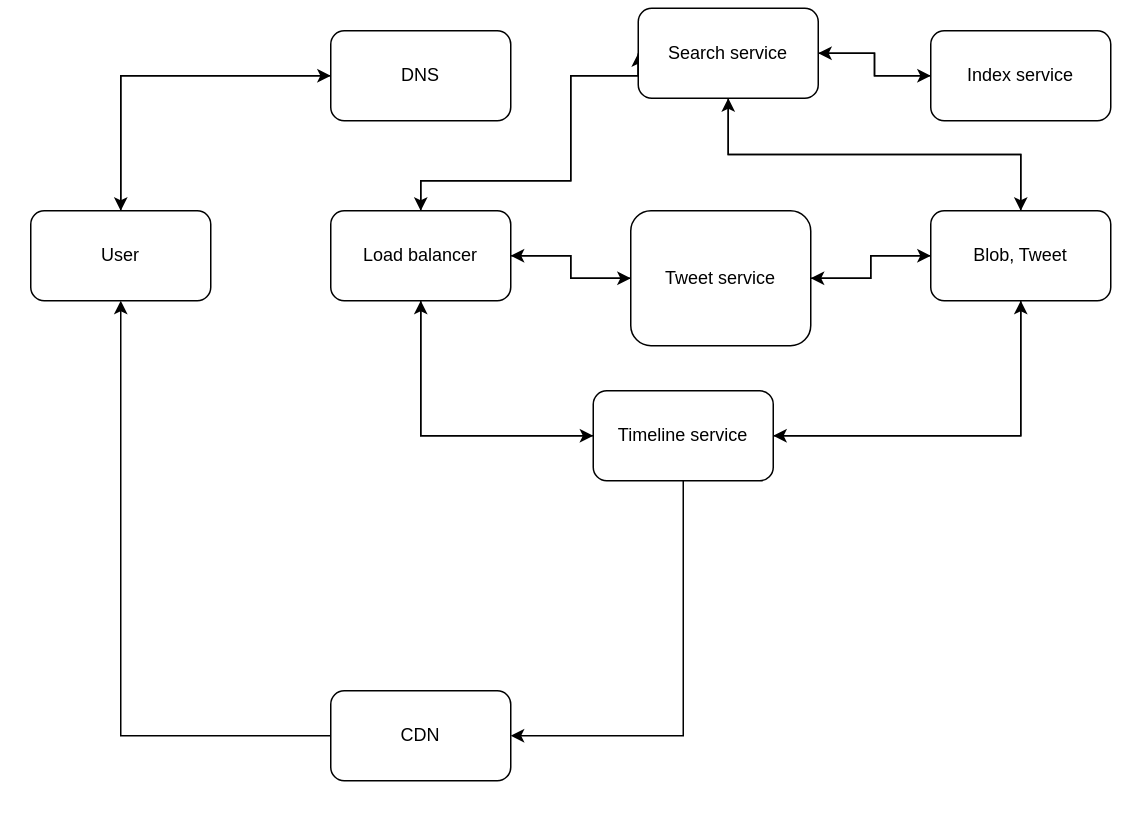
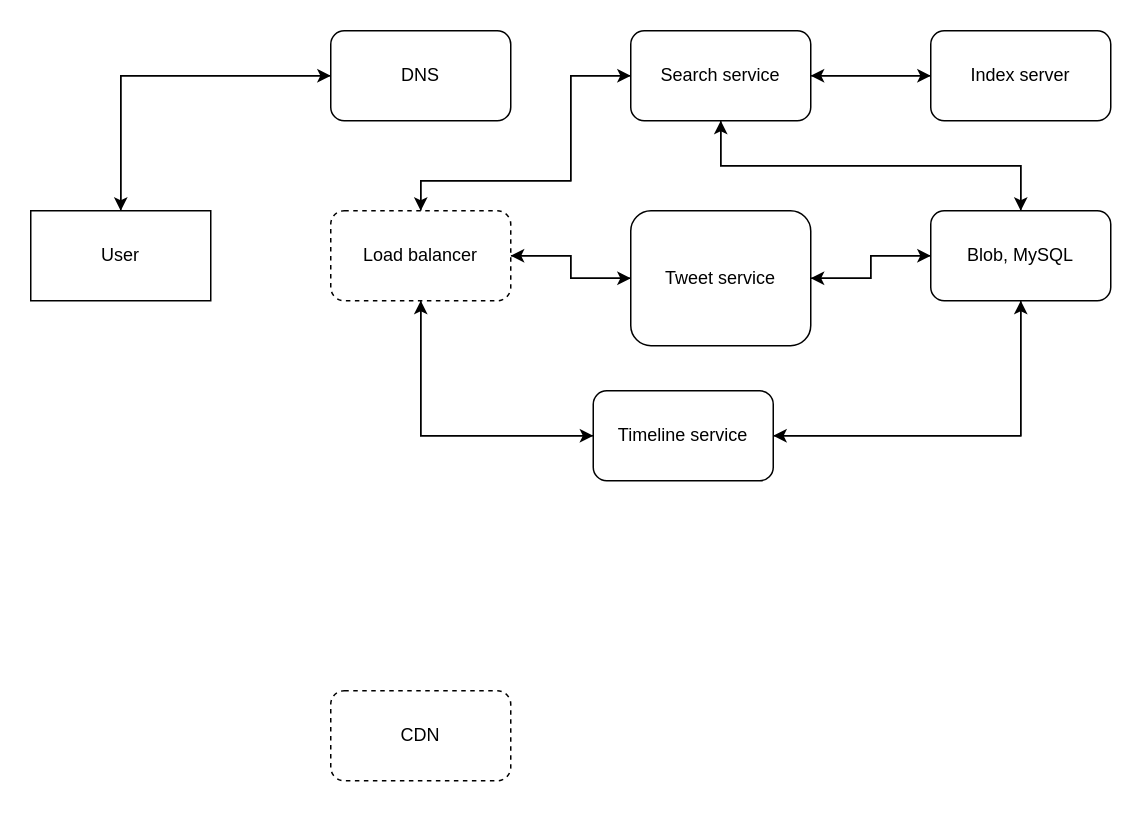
  <mxCell id="0" />
  <mxCell id="1" parent="0" />
  <mxCell id="2" style="edgeStyle=orthogonalEdgeStyle;rounded=0;orthogonalLoop=1;jettySize=auto;html=1;exitX=0.5;exitY=0;exitDx=0;exitDy=0;entryX=0;entryY=0.5;entryDx=0;entryDy=0;" edge="1" parent="1" source="3" target="17"><mxGeometry relative="1" as="geometry" /></mxCell>
- <mxCell id="3" value="User" style="rounded=1;whiteSpace=wrap;html=1;" vertex="1" parent="1"><mxGeometry x="20" y="140" width="120" height="60" as="geometry" /></mxCell>
+ <mxCell id="3" value="User" style="whiteSpace=wrap;html=1;rounded=0;" vertex="1" parent="1"><mxGeometry x="20" y="140" width="120" height="60" as="geometry" /></mxCell>
  <mxCell id="4" style="edgeStyle=orthogonalEdgeStyle;rounded=0;orthogonalLoop=1;jettySize=auto;html=1;exitX=0.5;exitY=1;exitDx=0;exitDy=0;entryX=0;entryY=0.5;entryDx=0;entryDy=0;" edge="1" parent="1" source="7" target="11"><mxGeometry relative="1" as="geometry" /></mxCell>
  <mxCell id="5" style="edgeStyle=orthogonalEdgeStyle;rounded=0;orthogonalLoop=1;jettySize=auto;html=1;exitX=1;exitY=0.5;exitDx=0;exitDy=0;entryX=0;entryY=0.5;entryDx=0;entryDy=0;" edge="1" parent="1" source="7" target="22"><mxGeometry relative="1" as="geometry" /></mxCell>
  <mxCell id="6" style="edgeStyle=orthogonalEdgeStyle;rounded=0;orthogonalLoop=1;jettySize=auto;html=1;exitX=0.5;exitY=0;exitDx=0;exitDy=0;entryX=0;entryY=0.5;entryDx=0;entryDy=0;" edge="1" parent="1" source="7" target="26"><mxGeometry relative="1" as="geometry"><Array as="points"><mxPoint x="280" y="120" /><mxPoint x="380" y="120" /><mxPoint x="380" y="50" /></Array></mxGeometry></mxCell>
- <mxCell id="7" value="Load balancer" style="rounded=1;whiteSpace=wrap;html=1;" vertex="1" parent="1"><mxGeometry x="220" y="140" width="120" height="60" as="geometry" /></mxCell>
- <mxCell id="8" style="edgeStyle=orthogonalEdgeStyle;rounded=0;orthogonalLoop=1;jettySize=auto;html=1;exitX=0.5;exitY=1;exitDx=0;exitDy=0;entryX=1;entryY=0.5;entryDx=0;entryDy=0;" edge="1" parent="1" source="11" target="19"><mxGeometry relative="1" as="geometry" /></mxCell>
+ <mxCell id="7" value="Load balancer" style="rounded=1;whiteSpace=wrap;html=1;dashed=1;" vertex="1" parent="1"><mxGeometry x="220" y="140" width="120" height="60" as="geometry" /></mxCell>
  <mxCell id="9" style="edgeStyle=orthogonalEdgeStyle;rounded=0;orthogonalLoop=1;jettySize=auto;html=1;exitX=0;exitY=0.5;exitDx=0;exitDy=0;" edge="1" parent="1" source="11" target="7"><mxGeometry relative="1" as="geometry" /></mxCell>
  <mxCell id="10" style="edgeStyle=orthogonalEdgeStyle;rounded=0;orthogonalLoop=1;jettySize=auto;html=1;exitX=1;exitY=0.5;exitDx=0;exitDy=0;entryX=0.5;entryY=1;entryDx=0;entryDy=0;" edge="1" parent="1" source="11" target="15"><mxGeometry relative="1" as="geometry" /></mxCell>
  <mxCell id="11" value="Timeline service" style="rounded=1;whiteSpace=wrap;html=1;" vertex="1" parent="1"><mxGeometry x="395" y="260" width="120" height="60" as="geometry" /></mxCell>
  <mxCell id="12" style="edgeStyle=orthogonalEdgeStyle;rounded=0;orthogonalLoop=1;jettySize=auto;html=1;exitX=0.5;exitY=1;exitDx=0;exitDy=0;entryX=1;entryY=0.5;entryDx=0;entryDy=0;" edge="1" parent="1" source="15" target="11"><mxGeometry relative="1" as="geometry" /></mxCell>
  <mxCell id="13" style="edgeStyle=orthogonalEdgeStyle;rounded=0;orthogonalLoop=1;jettySize=auto;html=1;exitX=0;exitY=0.5;exitDx=0;exitDy=0;entryX=1;entryY=0.5;entryDx=0;entryDy=0;" edge="1" parent="1" source="15" target="22"><mxGeometry relative="1" as="geometry" /></mxCell>
  <mxCell id="14" style="edgeStyle=orthogonalEdgeStyle;rounded=0;orthogonalLoop=1;jettySize=auto;html=1;exitX=0.5;exitY=0;exitDx=0;exitDy=0;" edge="1" parent="1" source="15" target="26"><mxGeometry relative="1" as="geometry" /></mxCell>
- <mxCell id="15" value="Blob, Tweet" style="rounded=1;whiteSpace=wrap;html=1;" vertex="1" parent="1"><mxGeometry x="620" y="140" width="120" height="60" as="geometry" /></mxCell>
+ <mxCell id="15" value="Blob, MySQL" style="rounded=1;whiteSpace=wrap;html=1;" vertex="1" parent="1"><mxGeometry x="620" y="140" width="120" height="60" as="geometry" /></mxCell>
  <mxCell id="16" style="edgeStyle=orthogonalEdgeStyle;rounded=0;orthogonalLoop=1;jettySize=auto;html=1;exitX=0;exitY=0.5;exitDx=0;exitDy=0;entryX=0.5;entryY=0;entryDx=0;entryDy=0;" edge="1" parent="1" source="17" target="3"><mxGeometry relative="1" as="geometry" /></mxCell>
  <mxCell id="17" value="DNS" style="rounded=1;whiteSpace=wrap;html=1;" vertex="1" parent="1"><mxGeometry x="220" y="20" width="120" height="60" as="geometry" /></mxCell>
- <mxCell id="18" style="edgeStyle=orthogonalEdgeStyle;rounded=0;orthogonalLoop=1;jettySize=auto;html=1;exitX=0;exitY=0.5;exitDx=0;exitDy=0;entryX=0.5;entryY=1;entryDx=0;entryDy=0;" edge="1" parent="1" source="19" target="3"><mxGeometry relative="1" as="geometry" /></mxCell>
- <mxCell id="19" value="CDN" style="rounded=1;whiteSpace=wrap;html=1;" vertex="1" parent="1"><mxGeometry x="220" y="460" width="120" height="60" as="geometry" /></mxCell>
+ <mxCell id="19" value="CDN" style="rounded=1;whiteSpace=wrap;html=1;dashed=1;" vertex="1" parent="1"><mxGeometry x="220" y="460" width="120" height="60" as="geometry" /></mxCell>
  <mxCell id="20" style="edgeStyle=orthogonalEdgeStyle;rounded=0;orthogonalLoop=1;jettySize=auto;html=1;exitX=1;exitY=0.5;exitDx=0;exitDy=0;" edge="1" parent="1" source="22" target="15"><mxGeometry relative="1" as="geometry" /></mxCell>
  <mxCell id="21" style="edgeStyle=orthogonalEdgeStyle;rounded=0;orthogonalLoop=1;jettySize=auto;html=1;exitX=0;exitY=0.5;exitDx=0;exitDy=0;entryX=1;entryY=0.5;entryDx=0;entryDy=0;" edge="1" parent="1" source="22" target="7"><mxGeometry relative="1" as="geometry" /></mxCell>
  <mxCell id="22" value="Tweet service" style="rounded=1;whiteSpace=wrap;html=1;" vertex="1" parent="1"><mxGeometry x="420" y="140" width="120" height="90" as="geometry" /></mxCell>
  <mxCell id="23" style="edgeStyle=orthogonalEdgeStyle;rounded=0;orthogonalLoop=1;jettySize=auto;html=1;exitX=0;exitY=0.5;exitDx=0;exitDy=0;entryX=0.5;entryY=0;entryDx=0;entryDy=0;" edge="1" parent="1" source="26" target="7"><mxGeometry relative="1" as="geometry"><Array as="points"><mxPoint x="380" y="50" /><mxPoint x="380" y="120" /><mxPoint x="280" y="120" /></Array></mxGeometry></mxCell>
  <mxCell id="24" style="edgeStyle=orthogonalEdgeStyle;rounded=0;orthogonalLoop=1;jettySize=auto;html=1;exitX=1;exitY=0.5;exitDx=0;exitDy=0;entryX=0;entryY=0.5;entryDx=0;entryDy=0;" edge="1" parent="1" source="26" target="28"><mxGeometry relative="1" as="geometry" /></mxCell>
  <mxCell id="25" style="edgeStyle=orthogonalEdgeStyle;rounded=0;orthogonalLoop=1;jettySize=auto;html=1;exitX=0.5;exitY=1;exitDx=0;exitDy=0;" edge="1" parent="1" source="26" target="15"><mxGeometry relative="1" as="geometry" /></mxCell>
- <mxCell id="26" value="Search service" style="rounded=1;whiteSpace=wrap;html=1;" vertex="1" parent="1"><mxGeometry x="425" y="5" width="120" height="60" as="geometry" /></mxCell>
+ <mxCell id="26" value="Search service" style="rounded=1;whiteSpace=wrap;html=1;" vertex="1" parent="1"><mxGeometry x="420" y="20" width="120" height="60" as="geometry" /></mxCell>
  <mxCell id="27" style="edgeStyle=orthogonalEdgeStyle;rounded=0;orthogonalLoop=1;jettySize=auto;html=1;exitX=0;exitY=0.5;exitDx=0;exitDy=0;entryX=1;entryY=0.5;entryDx=0;entryDy=0;" edge="1" parent="1" source="28" target="26"><mxGeometry relative="1" as="geometry" /></mxCell>
- <mxCell id="28" value="Index service" style="rounded=1;whiteSpace=wrap;html=1;" vertex="1" parent="1"><mxGeometry x="620" y="20" width="120" height="60" as="geometry" /></mxCell>
+ <mxCell id="28" value="Index server" style="rounded=1;whiteSpace=wrap;html=1;" vertex="1" parent="1"><mxGeometry x="620" y="20" width="120" height="60" as="geometry" /></mxCell>
